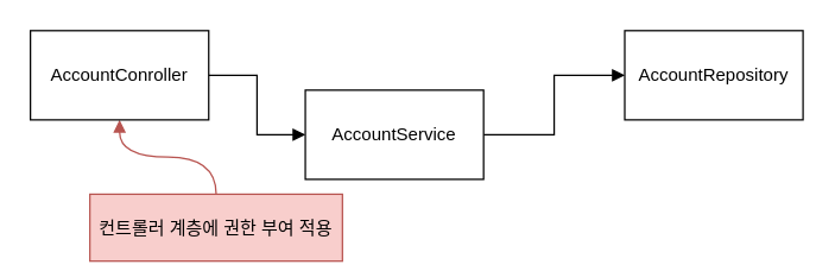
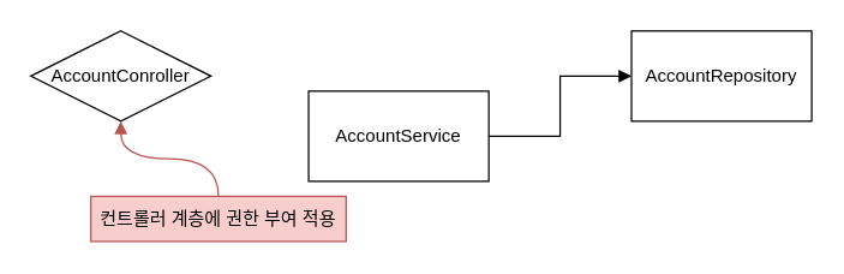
  <mxCell id="0" />
  <mxCell id="1" parent="0" />
  <mxCell id="2" value="AccountRepository" style="rounded=0;whiteSpace=wrap;html=1;" vertex="1" parent="1"><mxGeometry x="420" y="20" width="120" height="60" as="geometry" /></mxCell>
  <mxCell id="3" style="edgeStyle=orthogonalEdgeStyle;rounded=0;orthogonalLoop=1;jettySize=auto;html=1;entryX=0;entryY=0.5;entryDx=0;entryDy=0;endArrow=block;endFill=1;" edge="1" parent="1" source="4" target="2"><mxGeometry relative="1" as="geometry" /></mxCell>
  <mxCell id="4" value="AccountService" style="rounded=0;whiteSpace=wrap;html=1;" vertex="1" parent="1"><mxGeometry x="205" y="60" width="120" height="60" as="geometry" /></mxCell>
- <mxCell id="5" style="edgeStyle=orthogonalEdgeStyle;rounded=0;orthogonalLoop=1;jettySize=auto;html=1;entryX=0;entryY=0.5;entryDx=0;entryDy=0;endArrow=block;endFill=1;" edge="1" parent="1" source="7" target="4"><mxGeometry relative="1" as="geometry" /></mxCell>
  <mxCell id="6" style="edgeStyle=orthogonalEdgeStyle;rounded=0;orthogonalLoop=1;jettySize=auto;html=1;curved=1;startArrow=block;startFill=1;endArrow=none;endFill=0;fillColor=#f8cecc;strokeColor=#b85450;" edge="1" parent="1" source="7" target="8"><mxGeometry relative="1" as="geometry" /></mxCell>
- <mxCell id="7" value="AccountConroller" style="rounded=0;whiteSpace=wrap;html=1;" vertex="1" parent="1"><mxGeometry x="20" y="20" width="120" height="60" as="geometry" /></mxCell>
- <mxCell id="8" value="컨트롤러 계층에 권한 부여 적용" style="text;html=1;strokeColor=#b85450;fillColor=#f8cecc;align=center;verticalAlign=middle;whiteSpace=wrap;rounded=0;" vertex="1" parent="1"><mxGeometry x="60" y="130" width="170" height="45" as="geometry" /></mxCell>
+ <mxCell id="7" value="AccountConroller" style="rhombus;whiteSpace=wrap;html=1;" vertex="1" parent="1"><mxGeometry x="20" y="20" width="120" height="60" as="geometry" /></mxCell>
+ <mxCell id="8" value="컨트롤러 계층에 권한 부여 적용" style="text;html=1;strokeColor=#b85450;fillColor=#f8cecc;align=center;verticalAlign=middle;whiteSpace=wrap;rounded=0;" vertex="1" parent="1"><mxGeometry x="60" y="130" width="170" height="30" as="geometry" /></mxCell>
